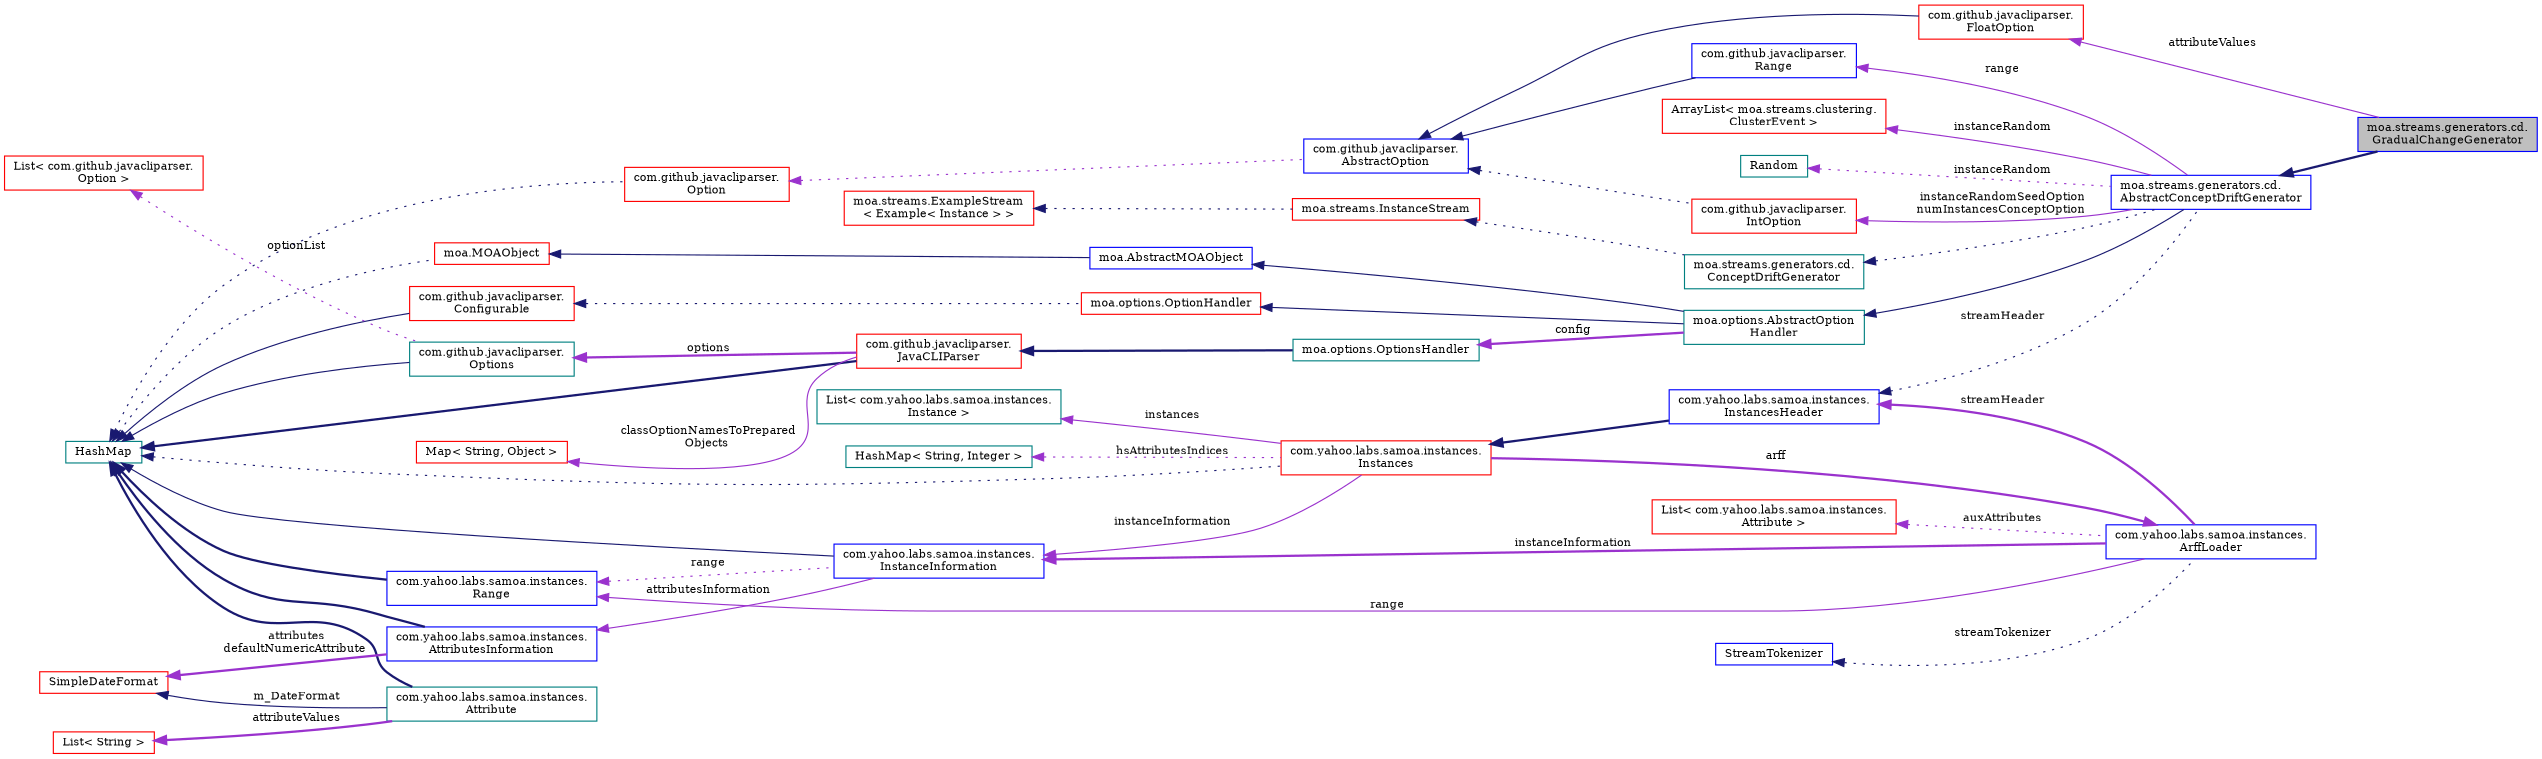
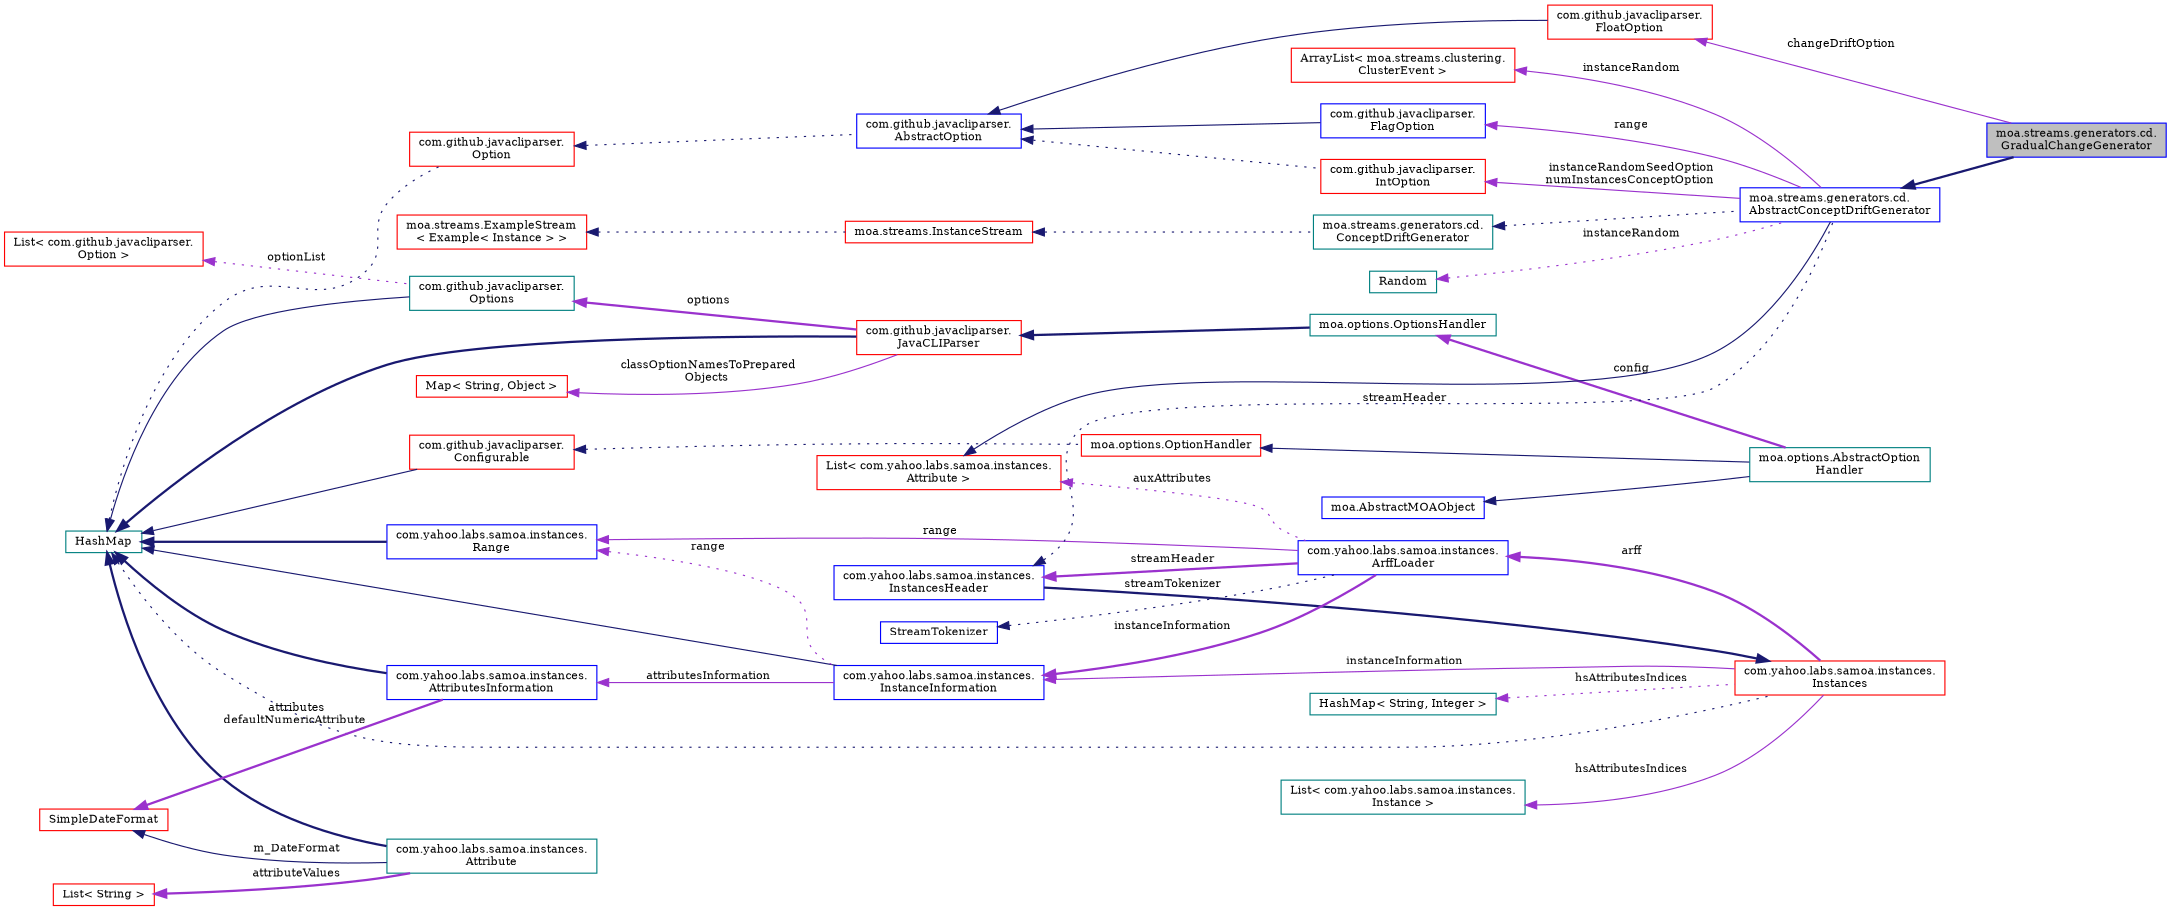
  digraph {
    fontname="DejaVu Serif"
    rankdir=LR
    node [color=red fillcolor=white fontname="DejaVu Serif" fontsize=10 shape=record style=filled]
    edge [color=midnightblue dir=back fontname="DejaVu Serif" fontsize=10 labelfontname=Helvetica labelfontsize=10 style=solid]
    n1 [color=blue fillcolor=grey75 fontcolor=black height=0.2 label="moa.streams.generators.cd.\lGradualChangeGenerator" width=0.4]
    n2 [color=blue height=0.2 label="moa.streams.generators.cd.\lAbstractConceptDriftGenerator" width=0.4]
    n3 [color=teal height=0.2 label="moa.options.AbstractOption\lHandler" width=0.4]
    n4 [color=blue height=0.2 label="moa.AbstractMOAObject" width=0.4]
-   n5 [height=0.2 label="moa.MOAObject" width=0.4]
    n6 [height=0.2 label="moa.options.OptionHandler" width=0.4]
    n7 [color=teal height=0.2 label=HashMap width=0.4]
    n8 [height=0.2 label="com.github.javacliparser.\lConfigurable" width=0.4]
    n9 [height=0.2 label="com.github.javacliparser.\lJavaCLIParser" width=0.4]
    n10 [color=teal height=0.2 label="com.github.javacliparser.\lOptions" width=0.4]
    n11 [height=0.2 label="com.github.javacliparser.\lOption" width=0.4]
    n12 [height=0.2 label="com.yahoo.labs.samoa.instances.\lInstances" width=0.4]
    n13 [color=blue height=0.2 label="com.yahoo.labs.samoa.instances.\lInstanceInformation" width=0.4]
    n14 [color=blue height=0.2 label="com.yahoo.labs.samoa.instances.\lAttributesInformation" width=0.4]
    n15 [color=teal height=0.2 label="com.yahoo.labs.samoa.instances.\lAttribute" width=0.4]
    n16 [color=blue height=0.2 label="com.yahoo.labs.samoa.instances.\lRange" width=0.4]
    n17 [color=teal height=0.2 label="moa.options.OptionsHandler" width=0.4]
    n18 [color=blue height=0.2 label="com.github.javacliparser.\lAbstractOption" width=0.4]
    n19 [color=blue height=0.2 label="com.yahoo.labs.samoa.instances.\lInstancesHeader" width=0.4]
    n20 [color=blue height=0.2 label="com.yahoo.labs.samoa.instances.\lArffLoader" width=0.4]
    n21 [height=0.2 label="List\< com.github.javacliparser.\lOption \>" width=0.4]
    n22 [height=0.2 label="Map\< String, Object \>" width=0.4]
    n23 [color=teal height=0.2 label="moa.streams.generators.cd.\lConceptDriftGenerator" width=0.4]
    n24 [height=0.2 label="moa.streams.InstanceStream" width=0.4]
    n25 [height=0.2 label="moa.streams.ExampleStream\l\< Example\< Instance \> \>" width=0.4]
-   n26 [color=blue height=0.2 label="com.github.javacliparser.\lRange" width=0.4]
+   n26 [color=blue height=0.2 label="com.github.javacliparser.\lFlagOption" width=0.4]
    n27 [height=0.2 label="com.github.javacliparser.\lIntOption" width=0.4]
    n28 [height=0.2 label="com.github.javacliparser.\lFloatOption" width=0.4]
    n29 [height=0.2 label="ArrayList\< moa.streams.clustering.\lClusterEvent \>" width=0.4]
    n30 [height=0.2 label="List\< com.yahoo.labs.samoa.instances.\lAttribute \>" width=0.4]
    n31 [height=0.2 label="List\< String \>" width=0.4]
    n32 [height=0.2 label=SimpleDateFormat width=0.4]
    n33 [color=blue height=0.2 label=StreamTokenizer width=0.4]
    n34 [color=teal height=0.2 label="List\< com.yahoo.labs.samoa.instances.\lInstance \>" width=0.4]
    n35 [color=teal height=0.2 label="HashMap\< String, Integer \>" width=0.4]
    n36 [color=teal height=0.2 label=Random width=0.4]
    n2 -> n1 [style=bold]
-   n3 -> n2
+   n30 -> n2
    n4 -> n3
-   n5 -> n4
    n6 -> n3
-   n7 -> n5 [style=dotted]
    n7 -> n8
    n7 -> n9 [style=bold]
    n7 -> n10
    n7 -> n11 [style=dotted]
    n7 -> n12 [style=dotted]
    n7 -> n13
    n7 -> n14 [style=bold]
    n7 -> n15 [style=bold]
    n7 -> n16 [style=bold]
    n8 -> n6 [style=dotted]
    n9 -> n17 [style=bold]
    n10 -> n9 [color=darkorchid3 label=" options" style=bold]
-   n11 -> n18 [color=darkorchid3 style=dotted]
+   n11 -> n18 [style=dotted]
    n12 -> n19 [style=bold]
    n13 -> n12 [color=darkorchid3 label=" instanceInformation"]
    n13 -> n20 [color=darkorchid3 label=" instanceInformation" style=bold]
    n14 -> n13 [color=darkorchid3 label=" attributesInformation"]
    n16 -> n13 [color=darkorchid3 label=" range" style=dotted]
    n16 -> n20 [color=darkorchid3 label=" range"]
    n17 -> n3 [color=darkorchid3 label=" config" style=bold]
    n18 -> n26
    n18 -> n27 [style=dotted]
    n18 -> n28
    n19 -> n2 [label=" streamHeader" style=dotted]
    n19 -> n20 [color=darkorchid3 label=" streamHeader" style=bold]
    n20 -> n12 [color=darkorchid3 label=" arff" style=bold]
    n21 -> n10 [color=darkorchid3 label=" optionList" style=dotted]
    n22 -> n9 [color=darkorchid3 label=" classOptionNamesToPrepared\lObjects"]
    n23 -> n2 [style=dotted]
    n24 -> n23 [style=dotted]
    n25 -> n24 [style=dotted]
    n26 -> n2 [color=darkorchid3 label=" range"]
    n27 -> n2 [color=darkorchid3 label=" instanceRandomSeedOption\nnumInstancesConceptOption"]
-   n28 -> n1 [color=darkorchid3 label=" attributeValues"]
+   n28 -> n1 [color=darkorchid3 label=" changeDriftOption"]
    n29 -> n2 [color=darkorchid3 label=" instanceRandom"]
    n30 -> n20 [color=darkorchid3 label=" auxAttributes" style=dotted]
    n31 -> n15 [color=darkorchid3 label=" attributeValues" style=bold]
    n32 -> n14 [color=darkorchid3 label=" attributes\ndefaultNumericAttribute" style=bold]
    n32 -> n15 [label=" m_DateFormat"]
    n33 -> n20 [label=" streamTokenizer" style=dotted]
-   n34 -> n12 [color=darkorchid3 label=" instances"]
+   n34 -> n12 [color=darkorchid3 label=" hsAttributesIndices"]
    n35 -> n12 [color=darkorchid3 label=" hsAttributesIndices" style=dotted]
    n36 -> n2 [color=darkorchid3 label=" instanceRandom" style=dotted]
  }
